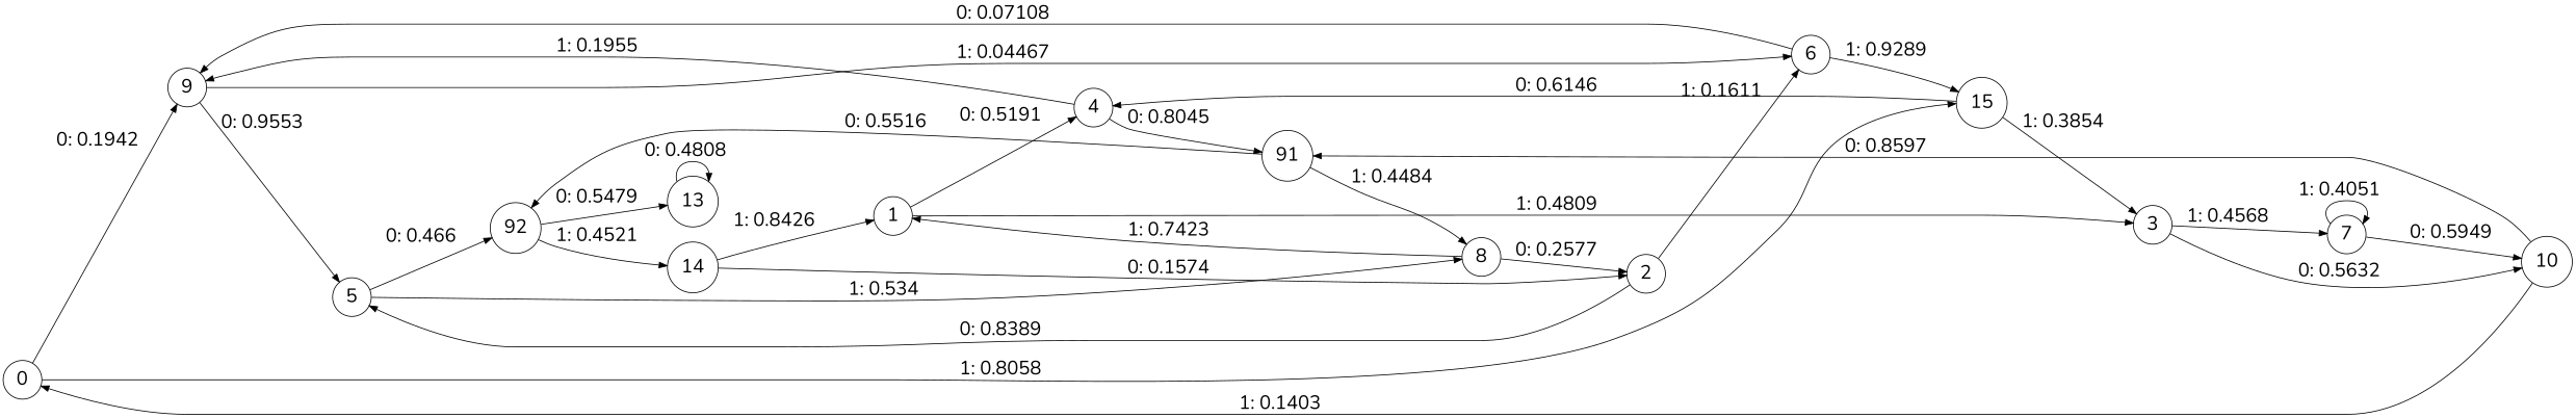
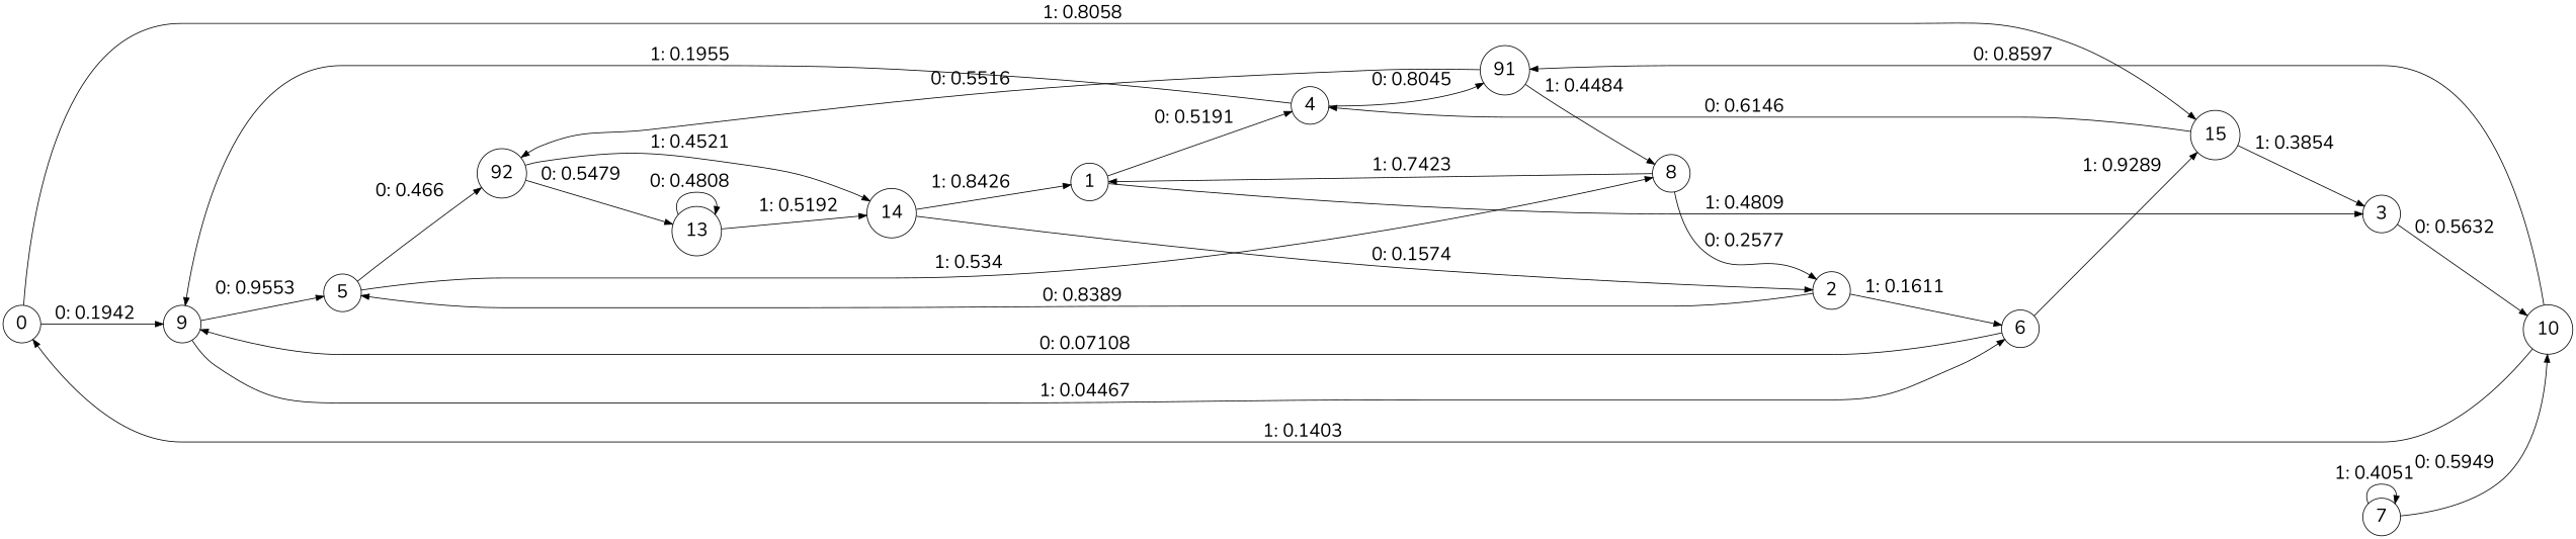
  digraph {
    fontname=Nunito
    rankdir=LR
    node [fontname=Nunito fontsize=24 shape=circle]
    edge [fontname=Nunito fontsize=24]
    0
    9
    15
    5
    6
    4
    3
    n8 [label=92]
    8
    n10 [label=91]
    10
    7
    1
    2
    13
    14
    0 -> 9 [label="0: 0.1942   "]
    0 -> 15 [label="1: 0.8058   "]
    9 -> 5 [label="0: 0.9553   "]
    9 -> 6 [label="1: 0.04467  "]
    15 -> 4 [label="0: 0.6146   "]
    15 -> 3 [label="1: 0.3854   "]
    5 -> n8 [label="0: 0.466    "]
    5 -> 8 [label="1: 0.534    "]
    6 -> 9 [label="0: 0.07108  "]
    6 -> 15 [label="1: 0.9289   "]
    4 -> 9 [label="1: 0.1955   "]
    4 -> n10 [label="0: 0.8045   "]
    3 -> 10 [label="0: 0.5632   "]
-   3 -> 7 [label="1: 0.4568   "]
    n8 -> 13 [label="0: 0.5479   "]
    n8 -> 14 [label="1: 0.4521   "]
    8 -> 1 [label="1: 0.7423   "]
    8 -> 2 [label="0: 0.2577   "]
    n10 -> n8 [label="0: 0.5516   "]
    n10 -> 8 [label="1: 0.4484   "]
    10 -> 0 [label="1: 0.1403   "]
    10 -> n10 [label="0: 0.8597   "]
    7 -> 10 [label="0: 0.5949   "]
    7 -> 7 [label="1: 0.4051   "]
    1 -> 4 [label="0: 0.5191   "]
    1 -> 3 [label="1: 0.4809   "]
    2 -> 5 [label="0: 0.8389   "]
    2 -> 6 [label="1: 0.1611   "]
    13 -> 13 [label="0: 0.4808   "]
+   13 -> 14 [label="1: 0.5192   "]
    14 -> 1 [label="1: 0.8426   "]
    14 -> 2 [label="0: 0.1574   "]
  }
